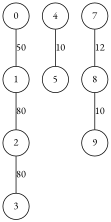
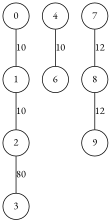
  graph {
    fontname="EB Garamond"
    node [fontname="EB Garamond" shape=circle]
    edge [fontname="EB Garamond"]
    0
    1
    2
    3
    4
-   5
+   5 [label=6]
    7
    8
    9
-   0 -- 1 [label=50]
-   1 -- 2 [label=80]
+   0 -- 1 [label=10]
+   1 -- 2 [label=10]
    2 -- 3 [label=80]
    4 -- 5 [label=10]
    7 -- 8 [label=12]
-   8 -- 9 [label=10]
+   8 -- 9 [label=12]
  }
